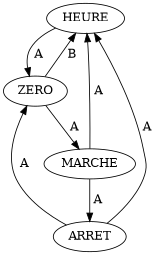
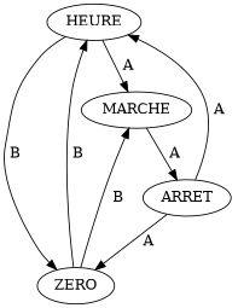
  digraph {
    HEURE
    MARCHE
    ZERO
    ARRET
-   MARCHE -> HEURE [label=" A  "]
-   HEURE -> ZERO [label=" A  "]
+   HEURE -> MARCHE [label=" A  "]
+   HEURE -> ZERO [label=" B  "]
    MARCHE -> ARRET [label=" A  "]
    ZERO -> HEURE [label=" B  "]
-   ZERO -> MARCHE [label=" A  "]
+   ZERO -> MARCHE [label=" B  "]
    ARRET -> HEURE [label=" A  "]
    ARRET -> ZERO [label=" A  "]
  }
